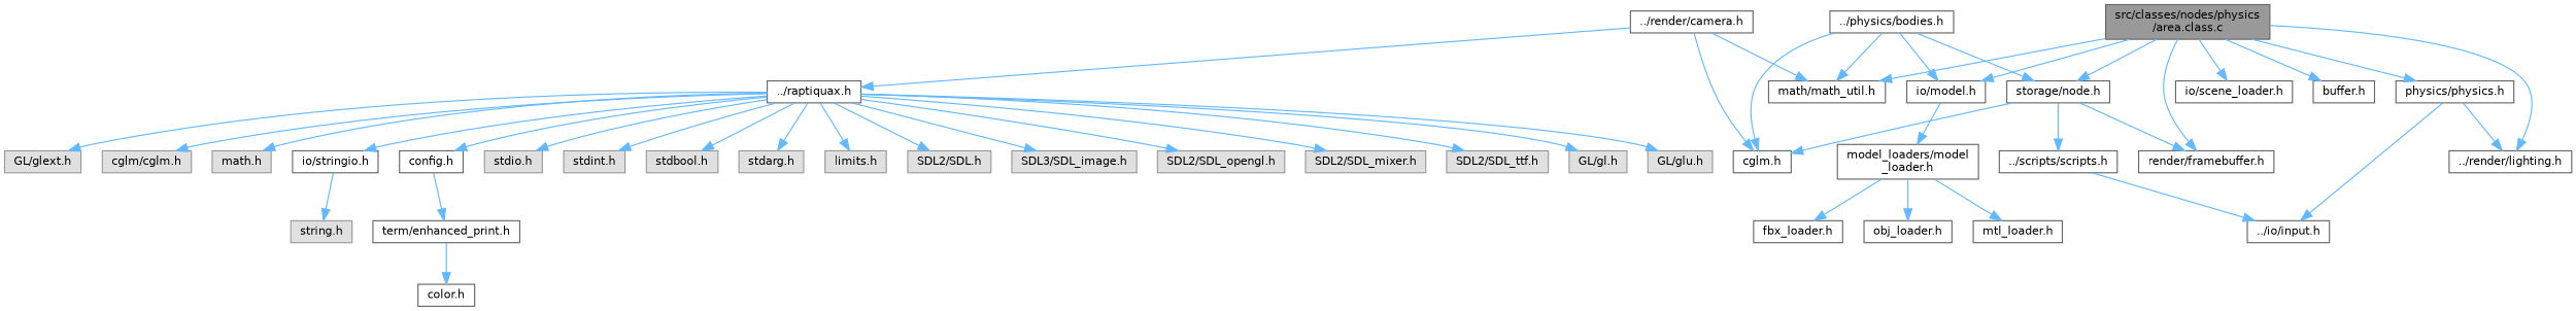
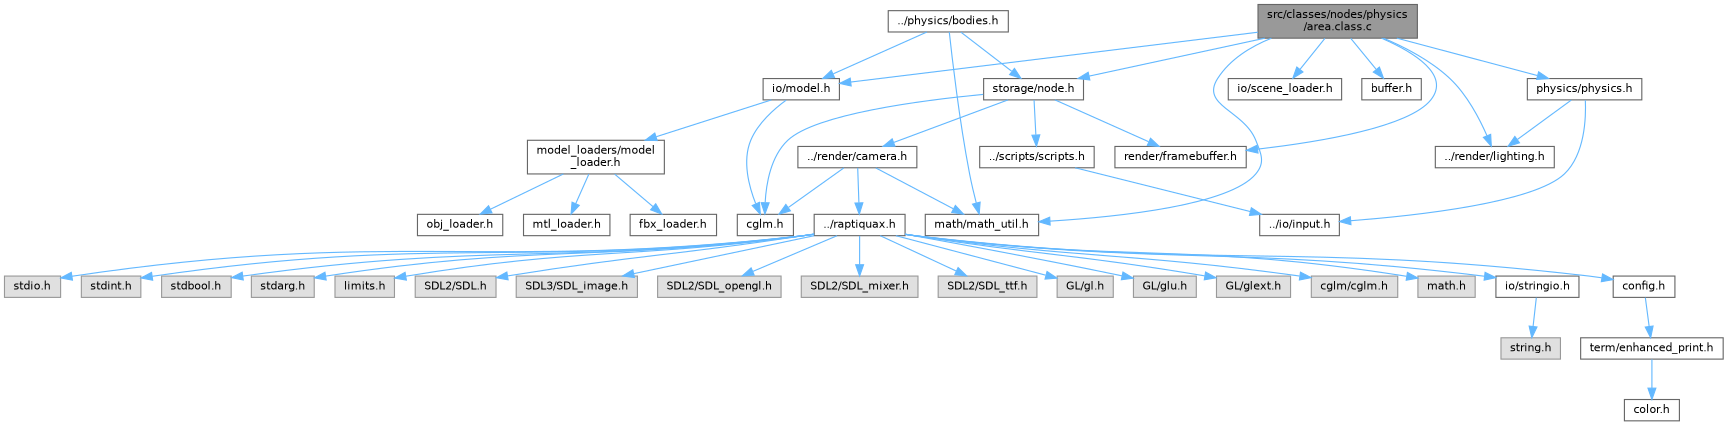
  digraph {
    node [color=grey40 fillcolor=white fontname=Helvetica fontsize=10 shape=box style=filled]
    edge [color=steelblue1 fontname=Helvetica fontsize=10 labelfontname=Helvetica labelfontsize=10 style=solid]
    n1 [color=gray40 fillcolor=grey60 fontcolor=black height=0.2 label="src/classes/nodes/physics\l/area.class.c" width=0.4]
    n2 [height=0.2 label="math/math_util.h" width=0.4]
    n3 [height=0.2 label="io/model.h" width=0.4]
    n4 [height=0.2 label="render/framebuffer.h" width=0.4]
    n5 [height=0.2 label="physics/physics.h" width=0.4]
    n6 [height=0.2 label="../render/lighting.h" width=0.4]
    n7 [height=0.2 label="storage/node.h" width=0.4]
    n8 [height=0.2 label="io/scene_loader.h" width=0.4]
    n9 [height=0.2 label="buffer.h" width=0.4]
    n10 [height=0.2 label="cglm.h" width=0.4]
    n11 [height=0.2 label="model_loaders/model\l_loader.h" width=0.4]
    n12 [height=0.2 label="../io/input.h" width=0.4]
    n13 [height=0.2 label="../render/camera.h" width=0.4]
    n14 [height=0.2 label="../scripts/scripts.h" width=0.4]
    n15 [height=0.2 label="obj_loader.h" width=0.4]
    n16 [height=0.2 label="mtl_loader.h" width=0.4]
    n17 [height=0.2 label="fbx_loader.h" width=0.4]
    n18 [height=0.2 label="../raptiquax.h" width=0.4]
    n19 [height=0.2 label="../physics/bodies.h" width=0.4]
    n20 [color=grey60 fillcolor="#E0E0E0" height=0.2 label="stdio.h" width=0.4]
    n21 [color=grey60 fillcolor="#E0E0E0" height=0.2 label="stdint.h" width=0.4]
    n22 [color=grey60 fillcolor="#E0E0E0" height=0.2 label="stdbool.h" width=0.4]
    n23 [color=grey60 fillcolor="#E0E0E0" height=0.2 label="stdarg.h" width=0.4]
    n24 [color=grey60 fillcolor="#E0E0E0" height=0.2 label="limits.h" width=0.4]
    n25 [color=grey60 fillcolor="#E0E0E0" height=0.2 label="SDL2/SDL.h" width=0.4]
    n26 [color=grey60 fillcolor="#E0E0E0" height=0.2 label="SDL3/SDL_image.h" width=0.4]
    n27 [color=grey60 fillcolor="#E0E0E0" height=0.2 label="SDL2/SDL_opengl.h" width=0.4]
    n28 [color=grey60 fillcolor="#E0E0E0" height=0.2 label="SDL2/SDL_mixer.h" width=0.4]
    n29 [color=grey60 fillcolor="#E0E0E0" height=0.2 label="SDL2/SDL_ttf.h" width=0.4]
    n30 [color=grey60 fillcolor="#E0E0E0" height=0.2 label="GL/gl.h" width=0.4]
    n31 [color=grey60 fillcolor="#E0E0E0" height=0.2 label="GL/glu.h" width=0.4]
    n32 [color=grey60 fillcolor="#E0E0E0" height=0.2 label="GL/glext.h" width=0.4]
    n33 [color=grey60 fillcolor="#E0E0E0" height=0.2 label="cglm/cglm.h" width=0.4]
    n34 [color=grey60 fillcolor="#E0E0E0" height=0.2 label="math.h" width=0.4]
    n35 [height=0.2 label="io/stringio.h" width=0.4]
    n36 [height=0.2 label="config.h" width=0.4]
    n37 [color=grey60 fillcolor="#E0E0E0" height=0.2 label="string.h" width=0.4]
    n38 [height=0.2 label="term/enhanced_print.h" width=0.4]
    n39 [height=0.2 label="color.h" width=0.4]
    n1 -> n2
    n1 -> n3
    n1 -> n4
    n1 -> n5
    n1 -> n6
    n1 -> n7
    n1 -> n8
    n1 -> n9
-   n19 -> n10
+   n3 -> n10
    n3 -> n11
    n5 -> n6
    n5 -> n12
    n7 -> n4
    n7 -> n10
+   n7 -> n13
    n7 -> n14
    n11 -> n15
    n11 -> n16
    n11 -> n17
    n13 -> n2
    n13 -> n10
    n13 -> n18
    n14 -> n12
    n18 -> n20
    n18 -> n21
    n18 -> n22
    n18 -> n23
    n18 -> n24
    n18 -> n25
    n18 -> n26
    n18 -> n27
    n18 -> n28
    n18 -> n29
    n18 -> n30
    n18 -> n31
    n18 -> n32
    n18 -> n33
    n18 -> n34
    n18 -> n35
    n18 -> n36
    n19 -> n2
    n19 -> n3
    n19 -> n7
    n35 -> n37
    n36 -> n38
    n38 -> n39
  }
